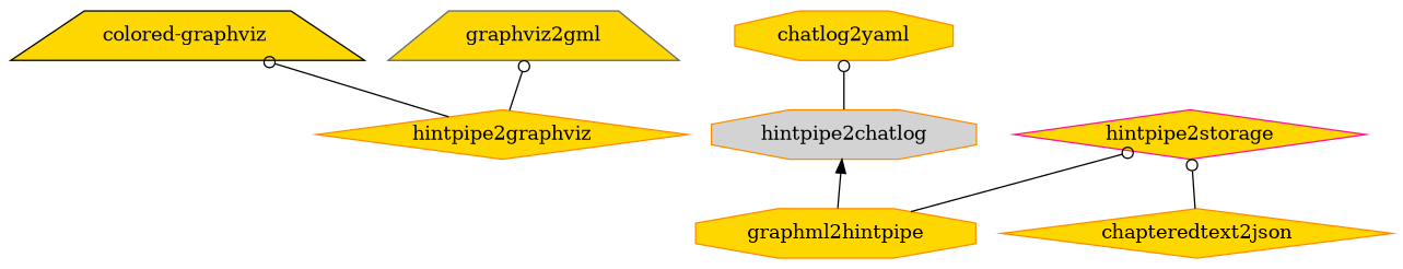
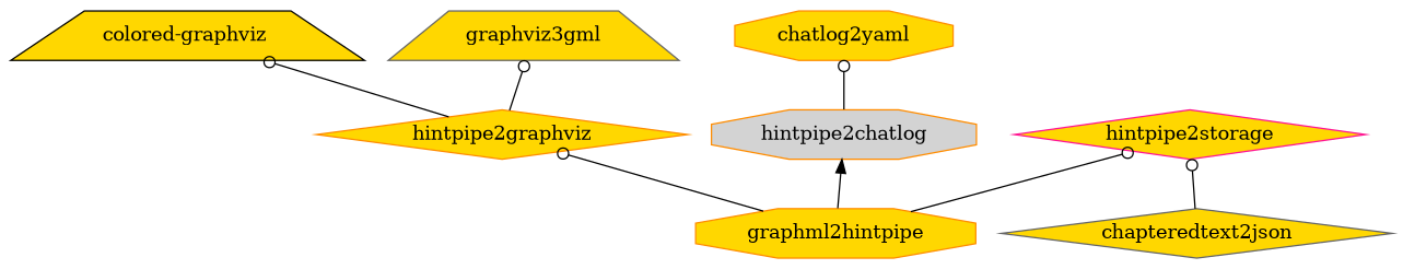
  digraph {
    rankdir=BT
    splines=polyline
    node [color=darkorange fillcolor=gold shape=octagon style=filled]
    edge [arrowhead=odot]
    n1 [IVPosition="-36,-17" label=graphml2hintpipe]
    n2 [IVPosition="97,40" label=hintpipe2graphviz shape=diamond]
    n3 [IVPosition="273,135" fillcolor=lightgrey label=hintpipe2chatlog]
    n4 [IVPosition="-30,183" color=deeppink label=hintpipe2storage shape=diamond]
    n5 [IVPosition="248,73" color=black label="colored-graphviz " shape=trapezium]
-   n6 [IVPosition="269,85" color=gray40 label=graphviz2gml shape=trapezium]
+   n6 [IVPosition="269,85" color=gray40 label=graphviz3gml shape=trapezium]
    n7 [IVPosition="97,2" label=chatlog2yaml]
-   n8 [IVPosition="-22,34" label=chapteredtext2json shape=diamond]
+   n8 [IVPosition="-22,34" color=gray40 label=chapteredtext2json shape=diamond]
+   n1 -> n2
    n1 -> n3 [arrowhead=normal]
    n1 -> n4
    n2 -> n5
    n2 -> n6
    n3 -> n7
    n8 -> n4
  }
